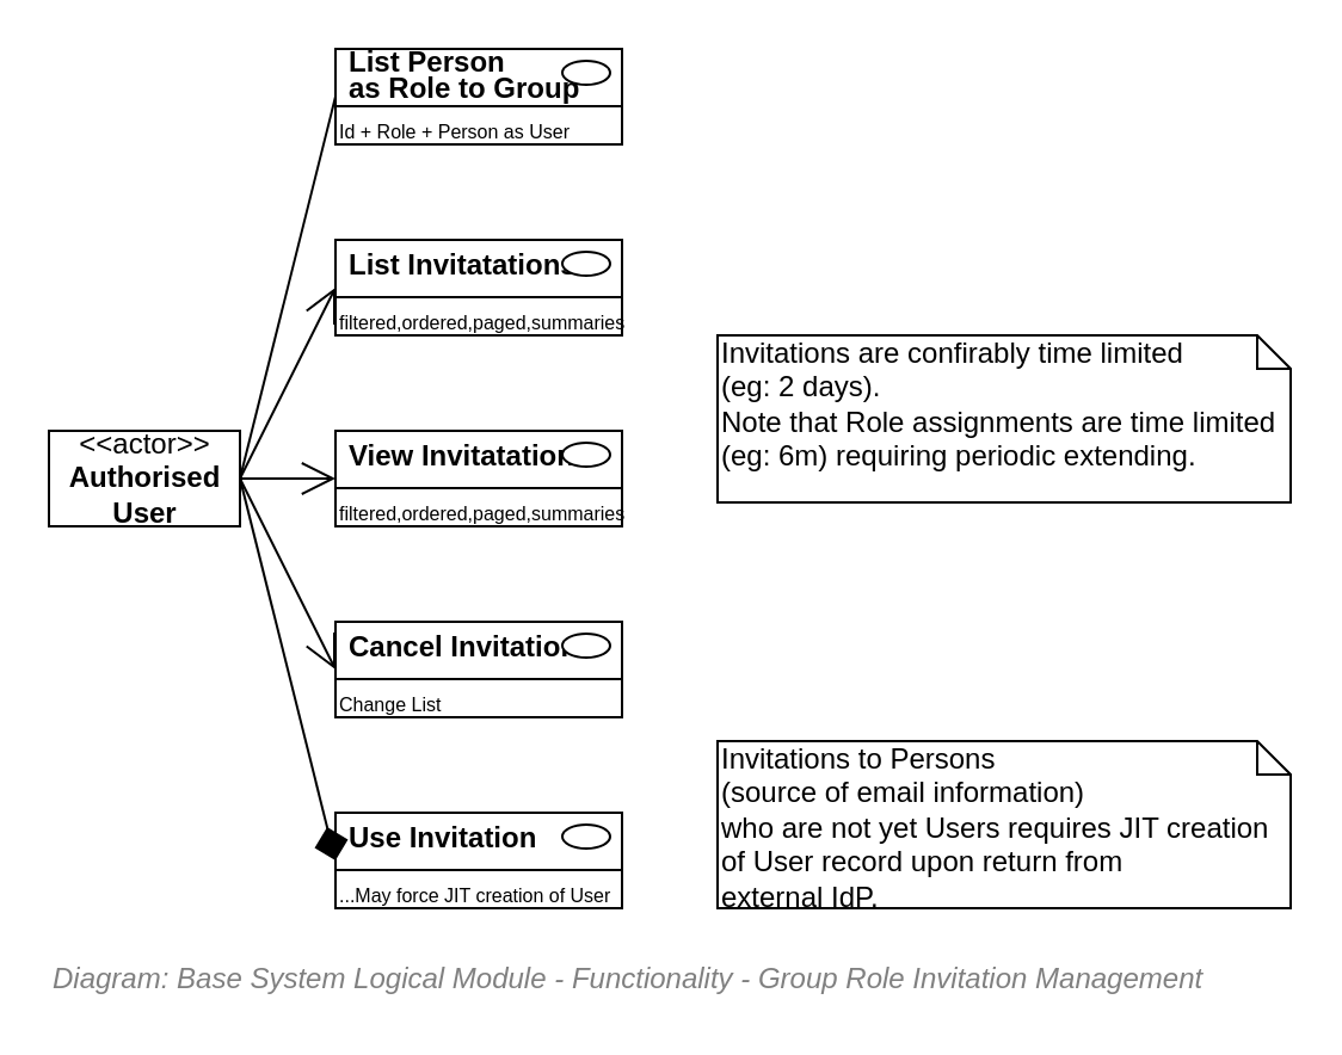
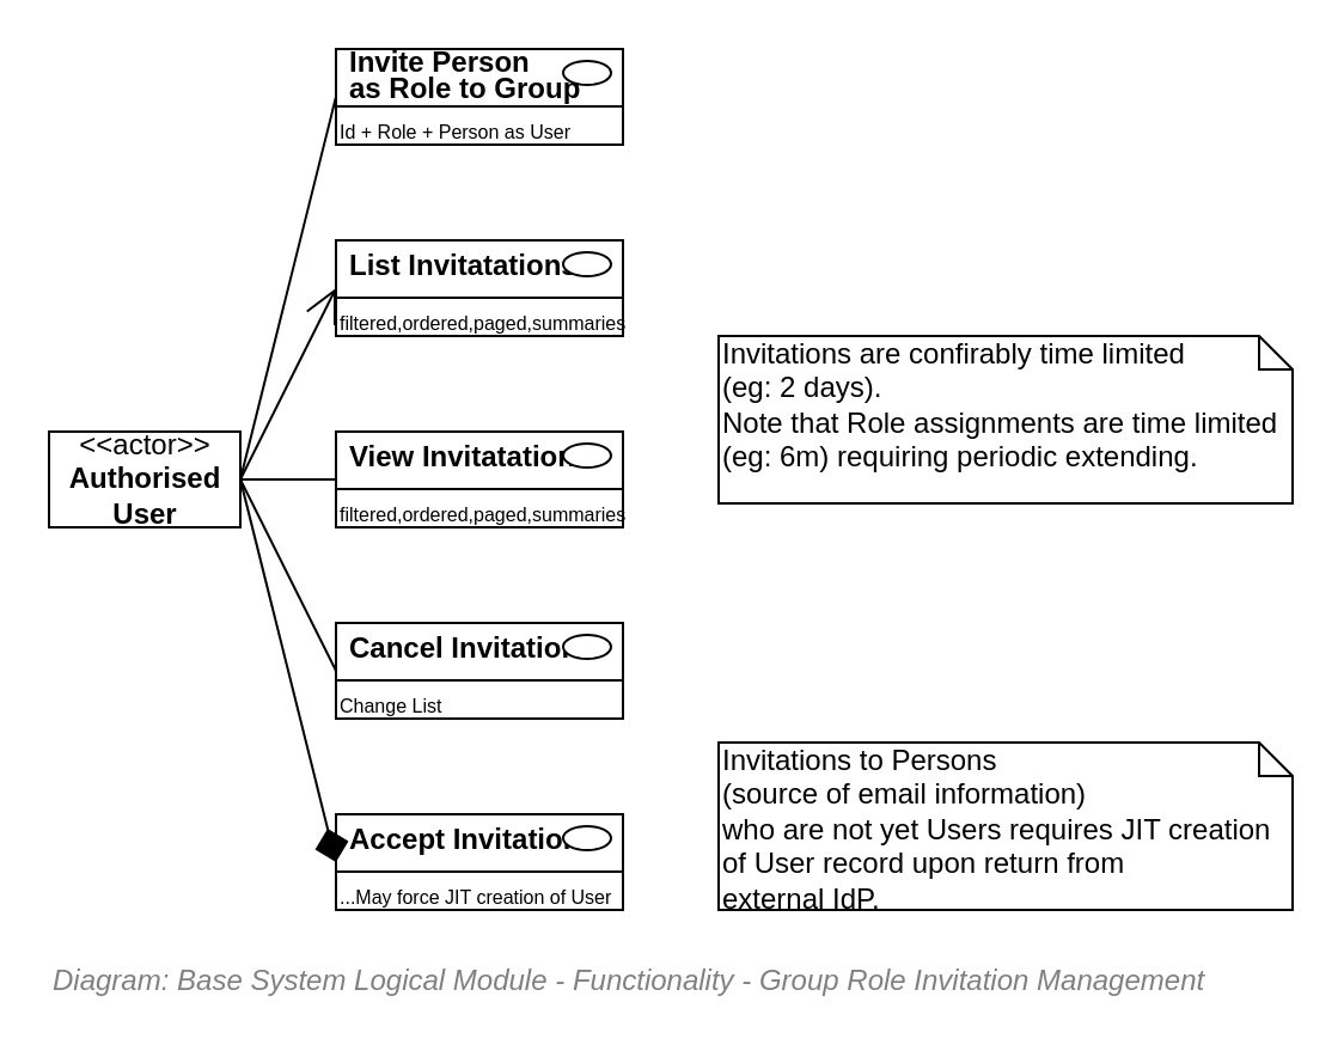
  <mxCell id="0" />
  <mxCell id="1" value="Diagram/Use Cases" parent="0" />
  <mxCell id="2" value="&amp;lt;&amp;lt;actor&amp;gt;&amp;gt;&lt;br&gt;&lt;b&gt;Authorised&lt;br&gt;User&lt;br&gt;&lt;/b&gt;" style="text;html=1;align=center;verticalAlign=middle;dashed=0;fillColor=#ffffff;strokeColor=#000000;" vertex="1" parent="1"><mxGeometry x="20" y="180" width="80" height="40" as="geometry" /></mxCell>
  <mxCell id="3" value="" style="fontStyle=1;align=left;verticalAlign=top;childLayout=stackLayout;horizontal=1;horizontalStack=0;resizeParent=1;resizeParentMax=0;resizeLast=0;marginBottom=0;" vertex="1" parent="1"><mxGeometry x="140" y="20" width="120" height="40" as="geometry" /></mxCell>
- <mxCell id="4" value="&lt;p style=&quot;line-height: 0.9;&quot;&gt;List Person&lt;br&gt;as Role to Group&lt;/p&gt;" style="html=1;align=left;spacingLeft=4;verticalAlign=middle;strokeColor=none;fillColor=none;fontStyle=1;spacingTop=2;" vertex="1" parent="3"><mxGeometry width="120" height="20" as="geometry" /></mxCell>
+ <mxCell id="4" value="&lt;p style=&quot;line-height: 0.9;&quot;&gt;Invite Person&lt;br&gt;as Role to Group&lt;/p&gt;" style="html=1;align=left;spacingLeft=4;verticalAlign=middle;strokeColor=none;fillColor=none;fontStyle=1;spacingTop=2;" vertex="1" parent="3"><mxGeometry width="120" height="20" as="geometry" /></mxCell>
  <mxCell id="5" value="" style="shape=ellipse;" vertex="1" parent="4"><mxGeometry x="1" width="20" height="10" relative="1" as="geometry"><mxPoint x="-25" y="5" as="offset" /></mxGeometry></mxCell>
  <mxCell id="6" value="" style="line;strokeWidth=1;fillColor=none;align=left;verticalAlign=middle;spacingTop=-1;spacingLeft=3;spacingRight=3;rotatable=0;labelPosition=right;points=[];portConstraint=eastwest;" vertex="1" parent="3"><mxGeometry y="20" width="120" height="8" as="geometry" /></mxCell>
  <mxCell id="7" value="Id + Role + Person as User" style="html=1;align=left;spacingLeft=4;verticalAlign=top;strokeColor=none;fillColor=none;fontSize=8;spacing=-2;" vertex="1" parent="3"><mxGeometry y="28" width="120" height="12" as="geometry" /></mxCell>
  <mxCell id="8" value="" style="endArrow=none;endFill=1;endSize=12;html=1;strokeColor=#000000;fontSize=12;entryX=0;entryY=1;entryDx=0;entryDy=0;exitX=1;exitY=0.5;exitDx=0;exitDy=0;" edge="1" parent="1" target="4" source="2"><mxGeometry width="160" relative="1" as="geometry"><mxPoint x="100" y="80" as="sourcePoint" /><mxPoint x="150" y="130" as="targetPoint" /></mxGeometry></mxCell>
  <mxCell id="9" value="" style="fontStyle=1;align=left;verticalAlign=top;childLayout=stackLayout;horizontal=1;horizontalStack=0;resizeParent=1;resizeParentMax=0;resizeLast=0;marginBottom=0;" vertex="1" parent="1"><mxGeometry x="140" y="260" width="120" height="40" as="geometry" /></mxCell>
  <mxCell id="10" value="&lt;p style=&quot;line-height: 0.9;&quot;&gt;Cancel Invitation&lt;/p&gt;" style="html=1;align=left;spacingLeft=4;verticalAlign=middle;strokeColor=none;fillColor=none;fontStyle=1;spacingTop=2;" vertex="1" parent="9"><mxGeometry width="120" height="20" as="geometry" /></mxCell>
  <mxCell id="11" value="" style="shape=ellipse;" vertex="1" parent="10"><mxGeometry x="1" width="20" height="10" relative="1" as="geometry"><mxPoint x="-25" y="5" as="offset" /></mxGeometry></mxCell>
  <mxCell id="12" value="" style="line;strokeWidth=1;fillColor=none;align=left;verticalAlign=middle;spacingTop=-1;spacingLeft=3;spacingRight=3;rotatable=0;labelPosition=right;points=[];portConstraint=eastwest;" vertex="1" parent="9"><mxGeometry y="20" width="120" height="8" as="geometry" /></mxCell>
  <mxCell id="13" value="Change List" style="html=1;align=left;spacingLeft=4;verticalAlign=top;strokeColor=none;fillColor=none;fontSize=8;spacing=-2;" vertex="1" parent="9"><mxGeometry y="28" width="120" height="12" as="geometry" /></mxCell>
  <mxCell id="14" value="" style="fontStyle=1;align=left;verticalAlign=top;childLayout=stackLayout;horizontal=1;horizontalStack=0;resizeParent=1;resizeParentMax=0;resizeLast=0;marginBottom=0;" vertex="1" parent="1"><mxGeometry x="140" y="340" width="120" height="40" as="geometry" /></mxCell>
- <mxCell id="15" value="&lt;p style=&quot;line-height: 0.9;&quot;&gt;Use Invitation&lt;/p&gt;" style="html=1;align=left;spacingLeft=4;verticalAlign=middle;strokeColor=none;fillColor=none;fontStyle=1;spacingTop=2;" vertex="1" parent="14"><mxGeometry width="120" height="20" as="geometry" /></mxCell>
+ <mxCell id="15" value="&lt;p style=&quot;line-height: 0.9;&quot;&gt;Accept Invitation&lt;/p&gt;" style="html=1;align=left;spacingLeft=4;verticalAlign=middle;strokeColor=none;fillColor=none;fontStyle=1;spacingTop=2;" vertex="1" parent="14"><mxGeometry width="120" height="20" as="geometry" /></mxCell>
  <mxCell id="16" value="" style="shape=ellipse;" vertex="1" parent="15"><mxGeometry x="1" width="20" height="10" relative="1" as="geometry"><mxPoint x="-25" y="5" as="offset" /></mxGeometry></mxCell>
  <mxCell id="17" value="" style="line;strokeWidth=1;fillColor=none;align=left;verticalAlign=middle;spacingTop=-1;spacingLeft=3;spacingRight=3;rotatable=0;labelPosition=right;points=[];portConstraint=eastwest;" vertex="1" parent="14"><mxGeometry y="20" width="120" height="8" as="geometry" /></mxCell>
  <mxCell id="18" value="...May force JIT creation of User" style="html=1;align=left;spacingLeft=4;verticalAlign=top;strokeColor=none;fillColor=none;fontSize=8;spacing=-2;" vertex="1" parent="14"><mxGeometry y="28" width="120" height="12" as="geometry" /></mxCell>
- <mxCell id="19" value="" style="endArrow=open;endFill=1;endSize=12;html=1;strokeColor=#000000;fontSize=12;entryX=0;entryY=1;entryDx=0;entryDy=0;exitX=1;exitY=0.5;exitDx=0;exitDy=0;" edge="1" parent="1" source="2" target="10"><mxGeometry width="160" relative="1" as="geometry"><mxPoint x="110" y="130" as="sourcePoint" /><mxPoint x="150" y="50" as="targetPoint" /></mxGeometry></mxCell>
+ <mxCell id="19" value="" style="endArrow=none;endFill=1;endSize=12;html=1;strokeColor=#000000;fontSize=12;entryX=0;entryY=1;entryDx=0;entryDy=0;exitX=1;exitY=0.5;exitDx=0;exitDy=0;" edge="1" parent="1" source="2" target="10"><mxGeometry width="160" relative="1" as="geometry"><mxPoint x="110" y="130" as="sourcePoint" /><mxPoint x="150" y="50" as="targetPoint" /></mxGeometry></mxCell>
  <mxCell id="20" value="" style="endArrow=diamond;endFill=1;endSize=12;html=1;strokeColor=#000000;fontSize=12;entryX=0;entryY=1;entryDx=0;entryDy=0;exitX=1;exitY=0.5;exitDx=0;exitDy=0;" edge="1" parent="1" source="2" target="15"><mxGeometry width="160" relative="1" as="geometry"><mxPoint x="100" y="120" as="sourcePoint" /><mxPoint x="100" y="210" as="targetPoint" /></mxGeometry></mxCell>
  <mxCell id="21" value="" style="fontStyle=1;align=left;verticalAlign=top;childLayout=stackLayout;horizontal=1;horizontalStack=0;resizeParent=1;resizeParentMax=0;resizeLast=0;marginBottom=0;" vertex="1" parent="1"><mxGeometry x="140" y="100" width="120" height="40" as="geometry" /></mxCell>
  <mxCell id="22" value="&lt;p style=&quot;line-height: 0.9;&quot;&gt;List Invitatations&lt;/p&gt;" style="html=1;align=left;spacingLeft=4;verticalAlign=middle;strokeColor=none;fillColor=none;fontStyle=1;spacingTop=2;" vertex="1" parent="21"><mxGeometry width="120" height="20" as="geometry" /></mxCell>
  <mxCell id="23" value="" style="shape=ellipse;" vertex="1" parent="22"><mxGeometry x="1" width="20" height="10" relative="1" as="geometry"><mxPoint x="-25" y="5" as="offset" /></mxGeometry></mxCell>
  <mxCell id="24" value="" style="line;strokeWidth=1;fillColor=none;align=left;verticalAlign=middle;spacingTop=-1;spacingLeft=3;spacingRight=3;rotatable=0;labelPosition=right;points=[];portConstraint=eastwest;" vertex="1" parent="21"><mxGeometry y="20" width="120" height="8" as="geometry" /></mxCell>
  <mxCell id="25" value="filtered,ordered,paged,summaries" style="html=1;align=left;spacingLeft=4;verticalAlign=top;strokeColor=none;fillColor=none;fontSize=8;spacing=-2;" vertex="1" parent="21"><mxGeometry y="28" width="120" height="12" as="geometry" /></mxCell>
  <mxCell id="26" value="" style="fontStyle=1;align=left;verticalAlign=top;childLayout=stackLayout;horizontal=1;horizontalStack=0;resizeParent=1;resizeParentMax=0;resizeLast=0;marginBottom=0;" vertex="1" parent="1"><mxGeometry x="140" y="180" width="120" height="40" as="geometry" /></mxCell>
  <mxCell id="27" value="&lt;p style=&quot;line-height: 0.9;&quot;&gt;View Invitatation&lt;/p&gt;" style="html=1;align=left;spacingLeft=4;verticalAlign=middle;strokeColor=none;fillColor=none;fontStyle=1;spacingTop=2;" vertex="1" parent="26"><mxGeometry width="120" height="20" as="geometry" /></mxCell>
  <mxCell id="28" value="" style="shape=ellipse;" vertex="1" parent="27"><mxGeometry x="1" width="20" height="10" relative="1" as="geometry"><mxPoint x="-25" y="5" as="offset" /></mxGeometry></mxCell>
  <mxCell id="29" value="" style="line;strokeWidth=1;fillColor=none;align=left;verticalAlign=middle;spacingTop=-1;spacingLeft=3;spacingRight=3;rotatable=0;labelPosition=right;points=[];portConstraint=eastwest;" vertex="1" parent="26"><mxGeometry y="20" width="120" height="8" as="geometry" /></mxCell>
  <mxCell id="30" value="filtered,ordered,paged,summaries" style="html=1;align=left;spacingLeft=4;verticalAlign=top;strokeColor=none;fillColor=none;fontSize=8;spacing=-2;" vertex="1" parent="26"><mxGeometry y="28" width="120" height="12" as="geometry" /></mxCell>
- <mxCell id="31" value="" style="endArrow=open;endFill=1;endSize=12;html=1;strokeColor=#000000;fontSize=12;entryX=0;entryY=1;entryDx=0;entryDy=0;exitX=1;exitY=0.5;exitDx=0;exitDy=0;" edge="1" parent="1" source="2" target="27"><mxGeometry width="160" relative="1" as="geometry"><mxPoint x="110" y="210" as="sourcePoint" /><mxPoint x="150" y="290" as="targetPoint" /></mxGeometry></mxCell>
+ <mxCell id="31" value="" style="endArrow=none;endFill=1;endSize=12;html=1;strokeColor=#000000;fontSize=12;entryX=0;entryY=1;entryDx=0;entryDy=0;exitX=1;exitY=0.5;exitDx=0;exitDy=0;" edge="1" parent="1" source="2" target="27"><mxGeometry width="160" relative="1" as="geometry"><mxPoint x="110" y="210" as="sourcePoint" /><mxPoint x="150" y="290" as="targetPoint" /></mxGeometry></mxCell>
  <mxCell id="32" value="" style="endArrow=open;endFill=1;endSize=12;html=1;strokeColor=#000000;fontSize=12;entryX=0;entryY=1;entryDx=0;entryDy=0;" edge="1" parent="1" target="22"><mxGeometry width="160" relative="1" as="geometry"><mxPoint x="100" y="200" as="sourcePoint" /><mxPoint x="150" y="210" as="targetPoint" /></mxGeometry></mxCell>
  <mxCell id="33" value="Invitations are confirably time limited &lt;br&gt;(eg: 2 days).&lt;br&gt;Note that Role assignments are time limited&amp;nbsp;&lt;br&gt;(eg: 6m) requiring periodic extending." style="shape=note;whiteSpace=wrap;html=1;size=14;verticalAlign=top;align=left;spacingTop=-6;strokeWidth=1;fillColor=none;fontSize=12;" vertex="1" parent="1"><mxGeometry x="300" y="140" width="240" height="70" as="geometry" /></mxCell>
  <mxCell id="34" value="Invitations to Persons &lt;br&gt;(source of email information) &lt;br&gt;who are not yet Users requires JIT creation of User record upon return from &lt;br&gt;external IdP." style="shape=note;whiteSpace=wrap;html=1;size=14;verticalAlign=top;align=left;spacingTop=-6;strokeWidth=1;fillColor=none;fontSize=12;" vertex="1" parent="1"><mxGeometry x="300" y="310" width="240" height="70" as="geometry" /></mxCell>
  <mxCell id="35" value="Title/Diagram" parent="0" />
  <mxCell id="36" value="&lt;font style=&quot;font-size: 12px&quot;&gt;&lt;span style=&quot;font-size: 12px&quot;&gt;Diagram: Base System Logical Module -&amp;nbsp;&lt;/span&gt;&lt;span style=&quot;font-size: 12px&quot;&gt;Functionality - Group Role Invitation Management&lt;br&gt;&lt;/span&gt;&lt;/font&gt;" style="text;strokeColor=none;fillColor=none;html=1;fontSize=12;fontStyle=2;verticalAlign=middle;align=left;shadow=0;glass=0;comic=0;opacity=30;fontColor=#808080;" parent="35" vertex="1"><mxGeometry x="20" y="400" width="520" height="20" as="geometry" /></mxCell>
  <mxCell id="37" value="About" parent="0" />
